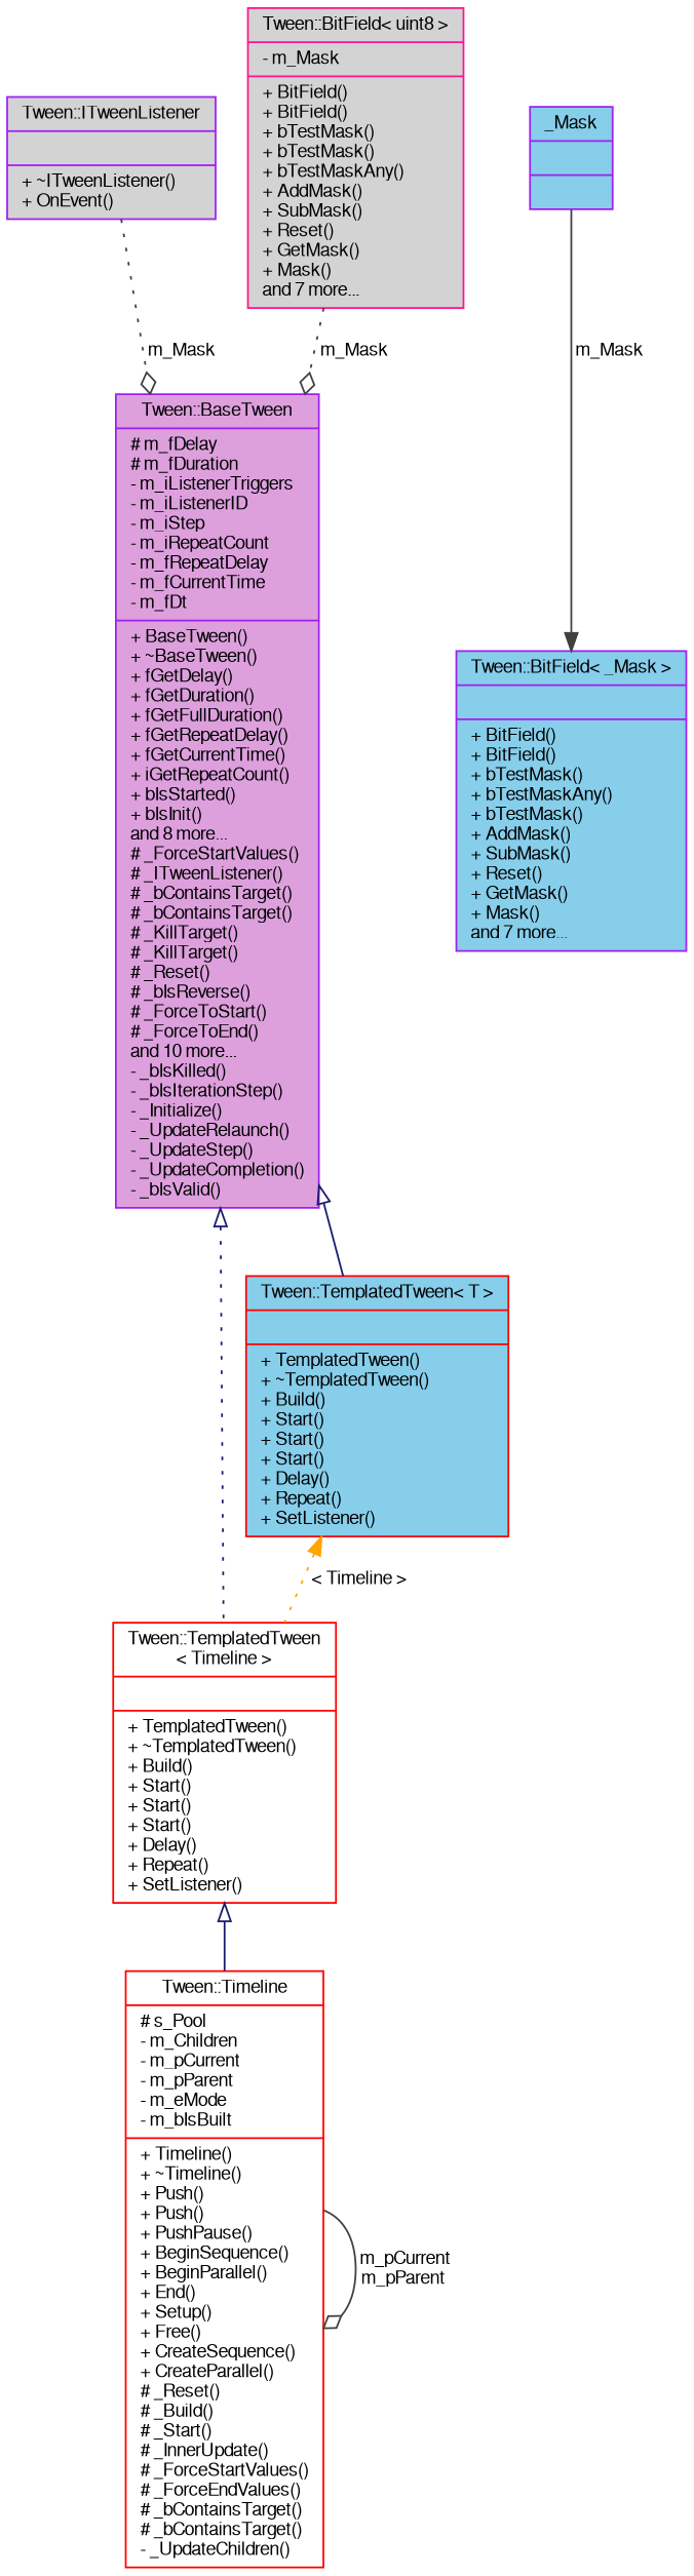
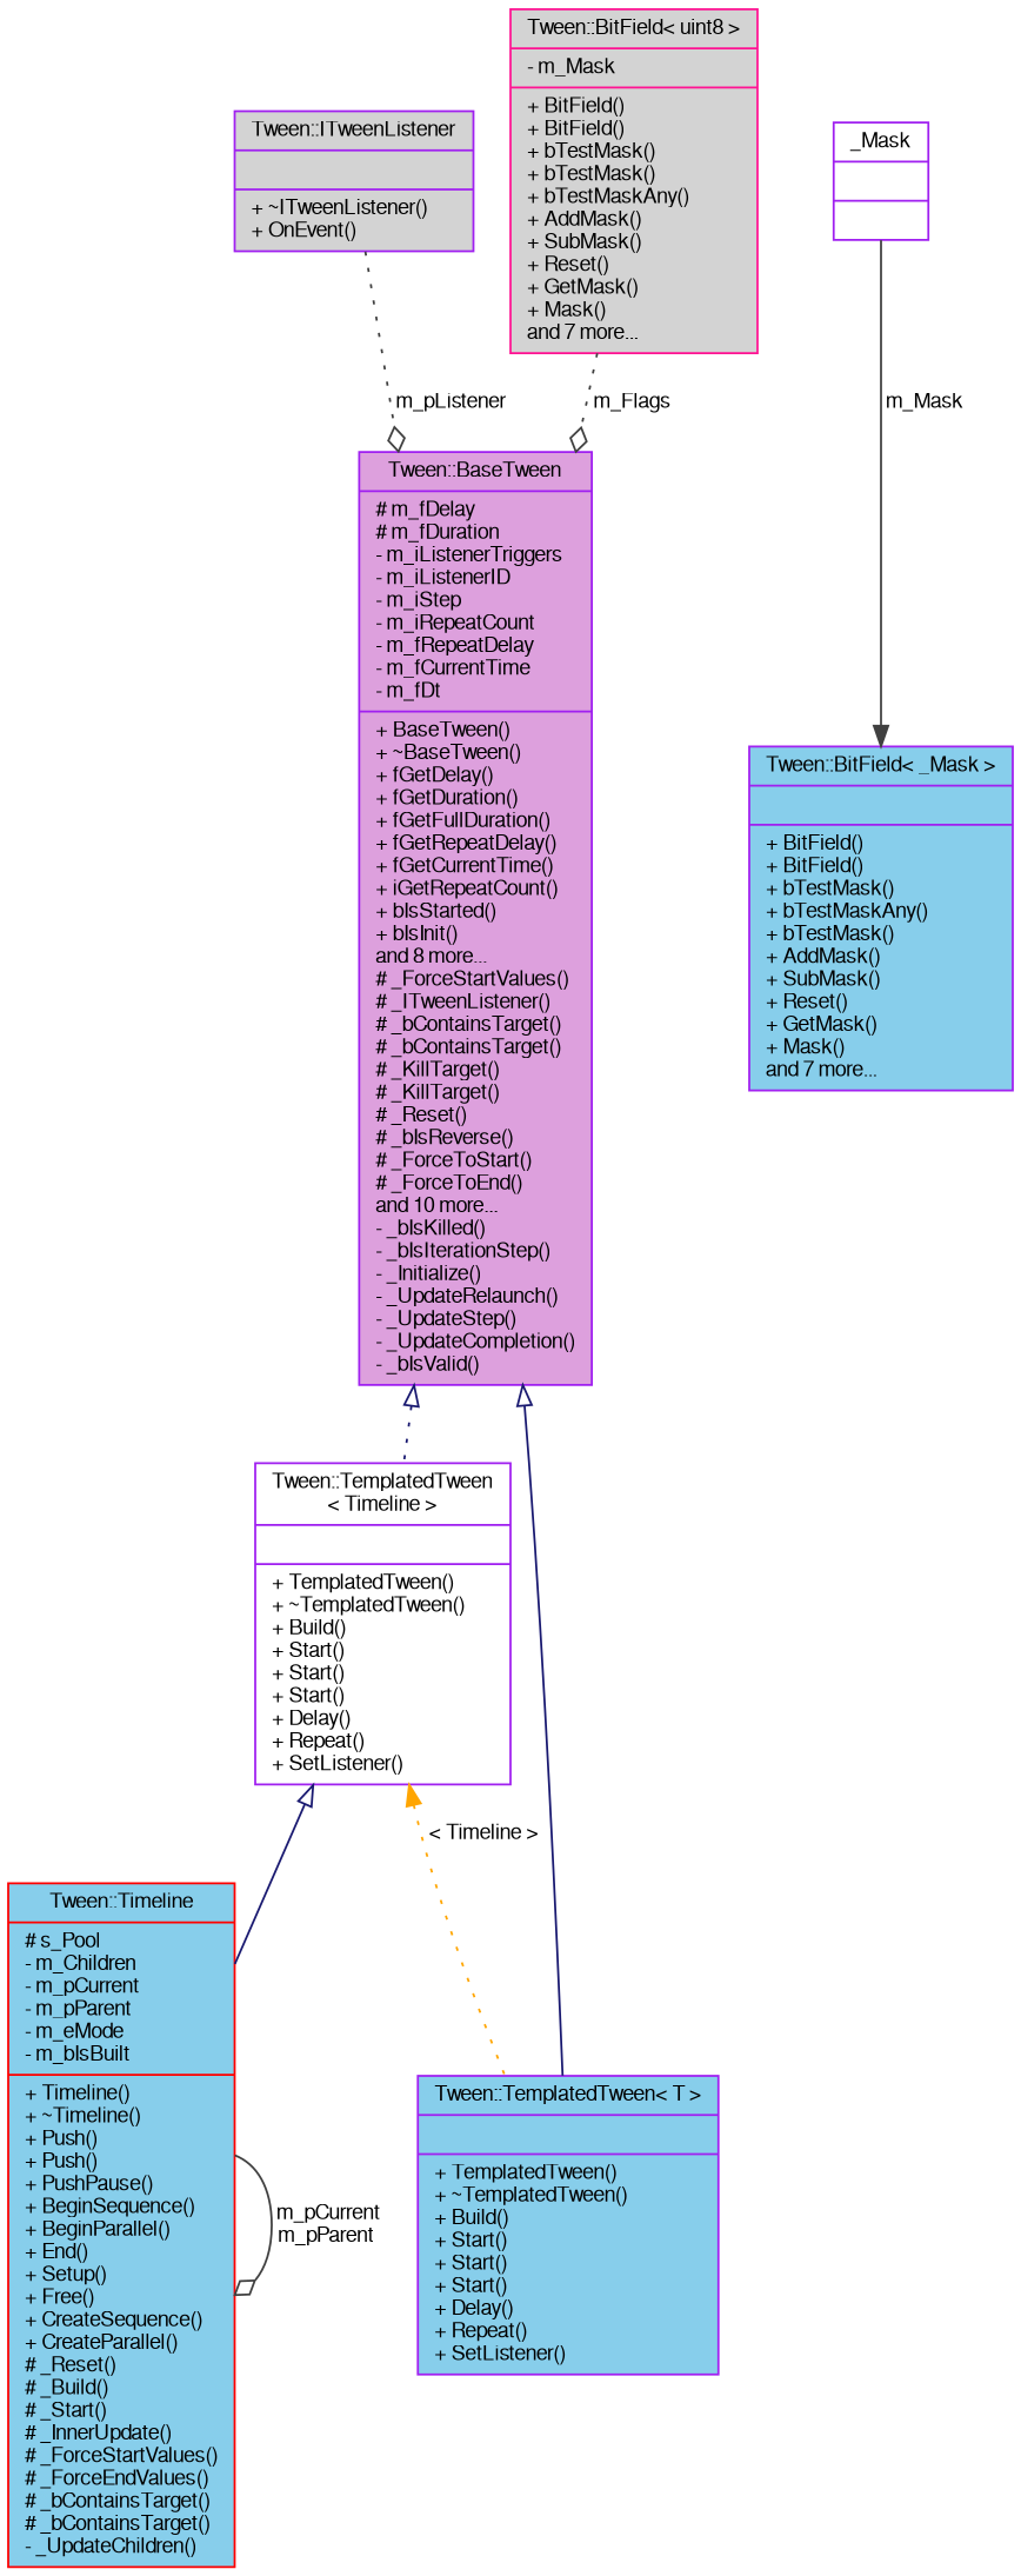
  digraph {
    node [color=purple fillcolor=skyblue fontname=FreeSans fontsize=10 shape=record style=filled]
    edge [color=grey25 fontname=FreeSans fontsize=10 labelfontname=FreeSans labelfontsize=10 style=solid]
-   n1 [color=red fillcolor=white fontcolor=black height=0.2 label="{Tween::Timeline\n|# s_Pool\l- m_Children\l- m_pCurrent\l- m_pParent\l- m_eMode\l- m_bIsBuilt\l|+ Timeline()\l+ ~Timeline()\l+ Push()\l+ Push()\l+ PushPause()\l+ BeginSequence()\l+ BeginParallel()\l+ End()\l+ Setup()\l+ Free()\l+ CreateSequence()\l+ CreateParallel()\l# _Reset()\l# _Build()\l# _Start()\l# _InnerUpdate()\l# _ForceStartValues()\l# _ForceEndValues()\l# _bContainsTarget()\l# _bContainsTarget()\l- _UpdateChildren()\l}" width=0.4]
-   n2 [color=red fillcolor=white height=0.2 label="{Tween::TemplatedTween\l\< Timeline \>\n||+ TemplatedTween()\l+ ~TemplatedTween()\l+ Build()\l+ Start()\l+ Start()\l+ Start()\l+ Delay()\l+ Repeat()\l+ SetListener()\l}" width=0.4]
+   n1 [color=red fontcolor=black height=0.2 label="{Tween::Timeline\n|# s_Pool\l- m_Children\l- m_pCurrent\l- m_pParent\l- m_eMode\l- m_bIsBuilt\l|+ Timeline()\l+ ~Timeline()\l+ Push()\l+ Push()\l+ PushPause()\l+ BeginSequence()\l+ BeginParallel()\l+ End()\l+ Setup()\l+ Free()\l+ CreateSequence()\l+ CreateParallel()\l# _Reset()\l# _Build()\l# _Start()\l# _InnerUpdate()\l# _ForceStartValues()\l# _ForceEndValues()\l# _bContainsTarget()\l# _bContainsTarget()\l- _UpdateChildren()\l}" width=0.4]
+   n2 [fillcolor=white height=0.2 label="{Tween::TemplatedTween\l\< Timeline \>\n||+ TemplatedTween()\l+ ~TemplatedTween()\l+ Build()\l+ Start()\l+ Start()\l+ Start()\l+ Delay()\l+ Repeat()\l+ SetListener()\l}" width=0.4]
    n3 [fillcolor=plum height=0.2 label="{Tween::BaseTween\n|# m_fDelay\l# m_fDuration\l- m_iListenerTriggers\l- m_iListenerID\l- m_iStep\l- m_iRepeatCount\l- m_fRepeatDelay\l- m_fCurrentTime\l- m_fDt\l|+ BaseTween()\l+ ~BaseTween()\l+ fGetDelay()\l+ fGetDuration()\l+ fGetFullDuration()\l+ fGetRepeatDelay()\l+ fGetCurrentTime()\l+ iGetRepeatCount()\l+ bIsStarted()\l+ bIsInit()\land 8 more...\l# _ForceStartValues()\l# _ITweenListener()\l# _bContainsTarget()\l# _bContainsTarget()\l# _KillTarget()\l# _KillTarget()\l# _Reset()\l# _bIsReverse()\l# _ForceToStart()\l# _ForceToEnd()\land 10 more...\l- _bIsKilled()\l- _bIsIterationStep()\l- _Initialize()\l- _UpdateRelaunch()\l- _UpdateStep()\l- _UpdateCompletion()\l- _bIsValid()\l}" width=0.4]
-   n4 [color=red height=0.2 label="{Tween::TemplatedTween\< T \>\n||+ TemplatedTween()\l+ ~TemplatedTween()\l+ Build()\l+ Start()\l+ Start()\l+ Start()\l+ Delay()\l+ Repeat()\l+ SetListener()\l}" width=0.4]
+   n4 [height=0.2 label="{Tween::TemplatedTween\< T \>\n||+ TemplatedTween()\l+ ~TemplatedTween()\l+ Build()\l+ Start()\l+ Start()\l+ Start()\l+ Delay()\l+ Repeat()\l+ SetListener()\l}" width=0.4]
    n5 [fillcolor=lightgrey height=0.2 label="{Tween::ITweenListener\n||+ ~ITweenListener()\l+ OnEvent()\l}" width=0.4]
    n6 [color=deeppink fillcolor=lightgrey height=0.2 label="{Tween::BitField\< uint8 \>\n|- m_Mask\l|+ BitField()\l+ BitField()\l+ bTestMask()\l+ bTestMask()\l+ bTestMaskAny()\l+ AddMask()\l+ SubMask()\l+ Reset()\l+ GetMask()\l+ Mask()\land 7 more...\l}" width=0.4]
    n7 [height=0.2 label="{Tween::BitField\< _Mask \>\n||+ BitField()\l+ BitField()\l+ bTestMask()\l+ bTestMaskAny()\l+ bTestMask()\l+ AddMask()\l+ SubMask()\l+ Reset()\l+ GetMask()\l+ Mask()\land 7 more...\l}" width=0.4]
-   n8 [height=0.2 label="{_Mask\n||}" width=0.4]
+   n8 [fillcolor=white height=0.2 label="{_Mask\n||}" width=0.4]
    n1 -> n1 [arrowhead=odiamond label=" m_pCurrent\nm_pParent"]
    n2 -> n1 [arrowtail=onormal color=midnightblue dir=back]
    n3 -> n2 [arrowtail=onormal color=midnightblue dir=back style=dotted]
    n3 -> n4 [arrowtail=onormal color=midnightblue dir=back]
-   n4 -> n2 [color=orange dir=back label=" \< Timeline \>" style=dotted]
-   n5 -> n3 [arrowhead=odiamond label=" m_Mask" style=dotted]
-   n6 -> n3 [arrowhead=odiamond label=" m_Mask" style=dotted]
+   n2 -> n4 [color=orange dir=back label=" \< Timeline \>" style=dotted]
+   n5 -> n3 [arrowhead=odiamond label=" m_pListener" style=dotted]
+   n6 -> n3 [arrowhead=odiamond label=" m_Flags" style=dotted]
    n8 -> n7 [arrowhead=normal label=" m_Mask"]
  }
